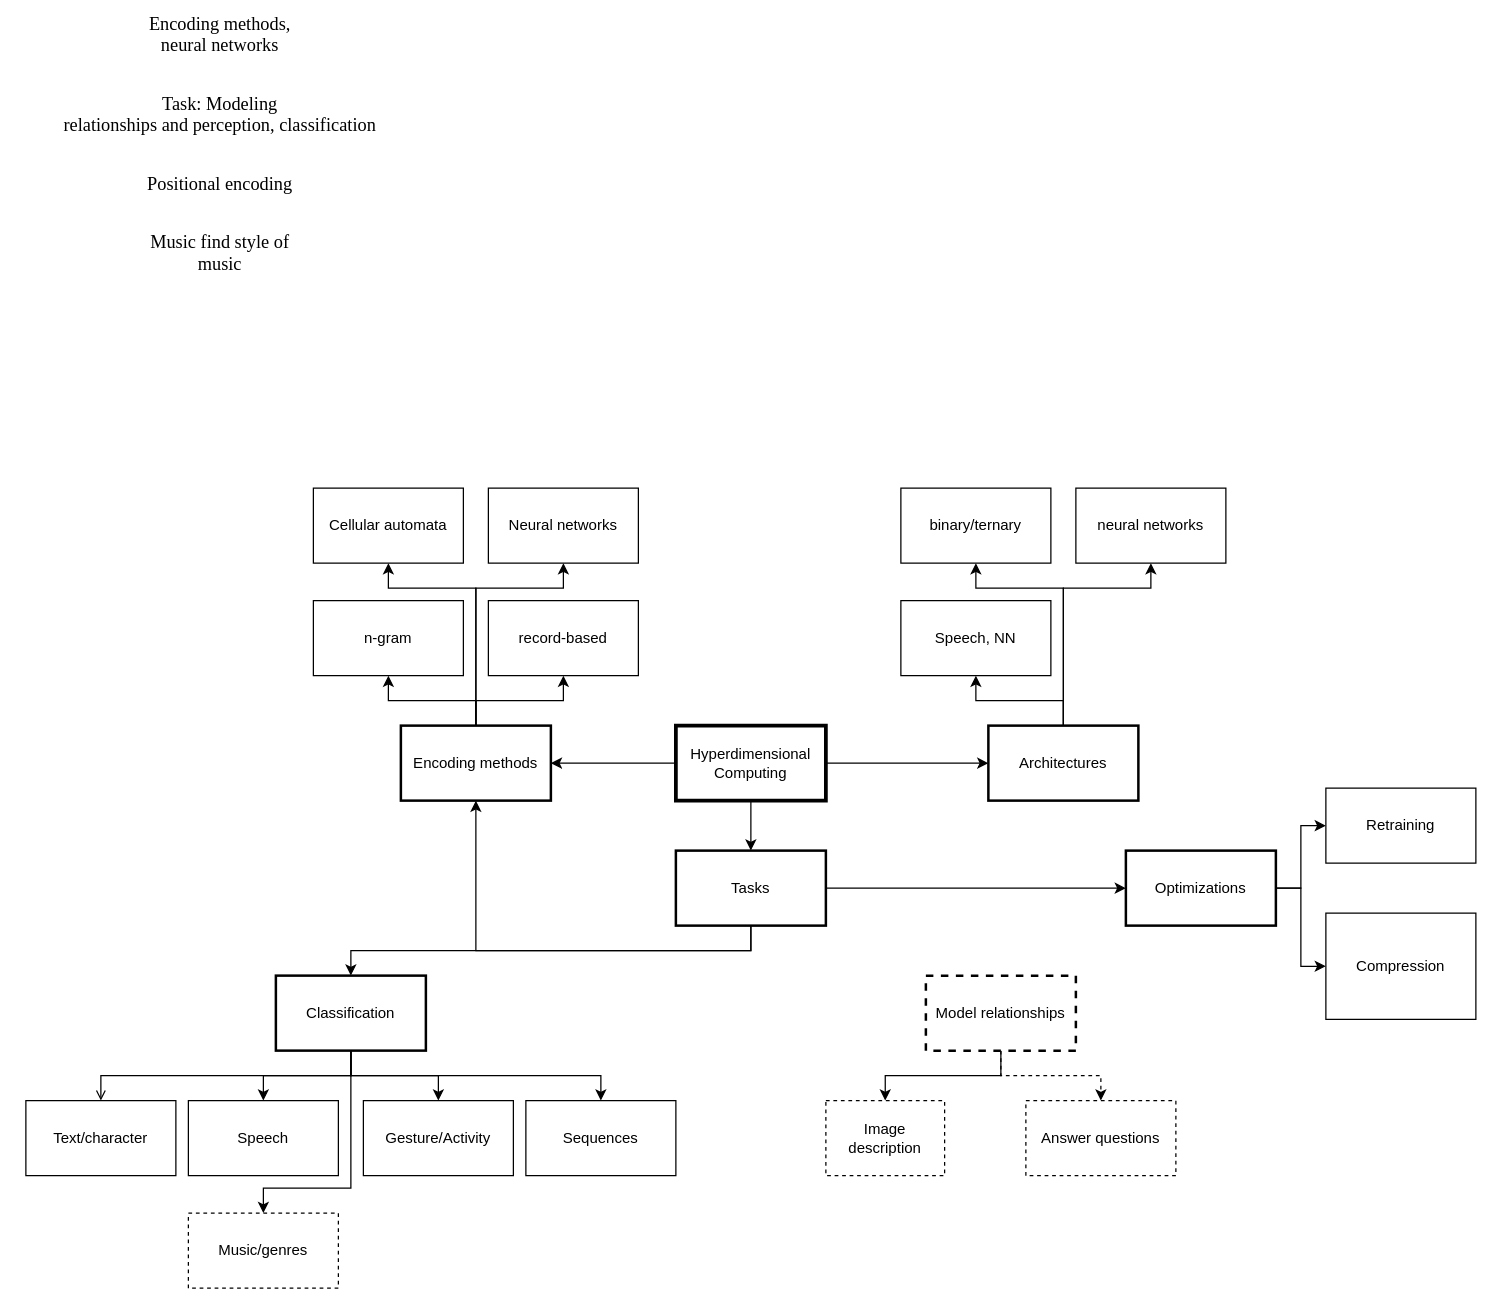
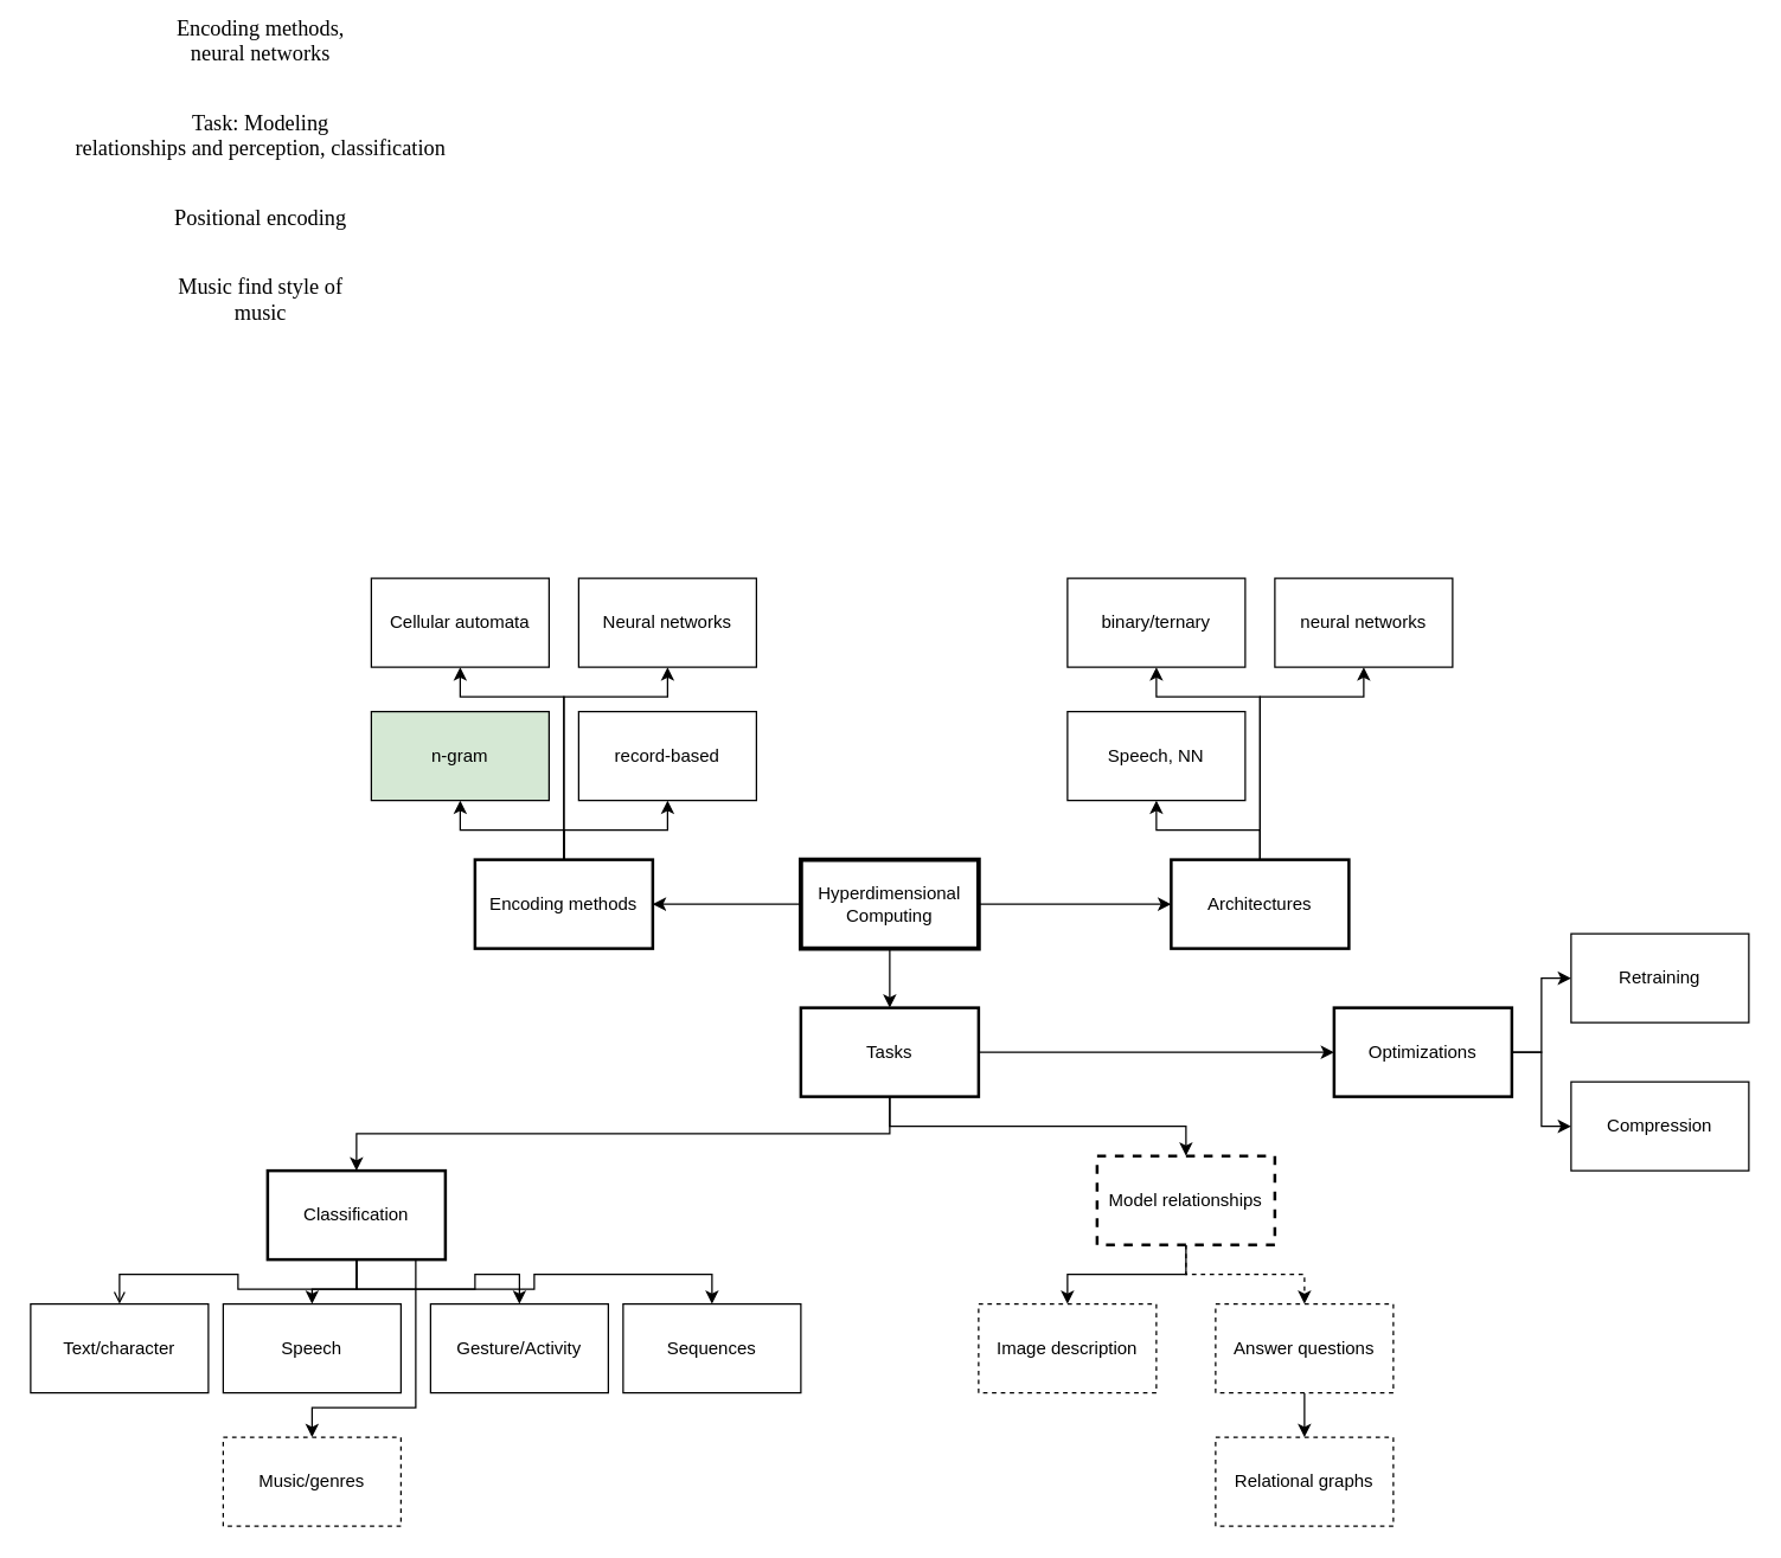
  <mxCell id="0" />
  <mxCell id="1" parent="0" />
  <mxCell id="2" value="&lt;p style=&quot;margin: 0in ; font-family: &amp;#34;calibri&amp;#34; ; font-size: 11.0pt&quot;&gt;Encoding methods,&lt;br/&gt;neural networks&lt;/p&gt;&lt;br/&gt;&lt;br/&gt;&lt;p style=&quot;margin: 0in ; font-family: &amp;#34;calibri&amp;#34; ; font-size: 11.0pt&quot;&gt;Task: Modeling&lt;br/&gt;relationships and perception, classification&lt;/p&gt;&lt;br/&gt;&lt;br/&gt;&lt;p style=&quot;margin: 0in ; font-family: &amp;#34;calibri&amp;#34; ; font-size: 11.0pt&quot;&gt;Positional encoding&lt;/p&gt;&lt;br/&gt;&lt;br/&gt;&lt;p style=&quot;margin: 0in ; font-family: &amp;#34;calibri&amp;#34; ; font-size: 11.0pt&quot;&gt;Music find style of&lt;br/&gt;music&lt;/p&gt;" style="text;html=1;align=center;verticalAlign=middle;resizable=0;points=[];autosize=1;" parent="1" vertex="1"><mxGeometry x="40" y="20" width="270" height="190" as="geometry" /></mxCell>
  <mxCell id="3" style="edgeStyle=orthogonalEdgeStyle;rounded=0;orthogonalLoop=1;jettySize=auto;html=1;exitX=0.5;exitY=1;exitDx=0;exitDy=0;entryX=0.5;entryY=0;entryDx=0;entryDy=0;" parent="1" source="6" target="17" edge="1"><mxGeometry relative="1" as="geometry" /></mxCell>
  <mxCell id="4" style="edgeStyle=orthogonalEdgeStyle;rounded=0;orthogonalLoop=1;jettySize=auto;html=1;exitX=0;exitY=0.5;exitDx=0;exitDy=0;entryX=1;entryY=0.5;entryDx=0;entryDy=0;" parent="1" source="6" target="11" edge="1"><mxGeometry relative="1" as="geometry" /></mxCell>
  <mxCell id="5" style="edgeStyle=orthogonalEdgeStyle;rounded=0;orthogonalLoop=1;jettySize=auto;html=1;exitX=1;exitY=0.5;exitDx=0;exitDy=0;entryX=0;entryY=0.5;entryDx=0;entryDy=0;" parent="1" source="6" target="40" edge="1"><mxGeometry relative="1" as="geometry" /></mxCell>
  <mxCell id="6" value="Hyperdimensional Computing" style="rounded=0;whiteSpace=wrap;html=1;strokeWidth=3;" parent="1" vertex="1"><mxGeometry x="540" y="580" width="120" height="60" as="geometry" /></mxCell>
  <mxCell id="7" style="edgeStyle=orthogonalEdgeStyle;rounded=0;orthogonalLoop=1;jettySize=auto;html=1;exitX=0.5;exitY=0;exitDx=0;exitDy=0;entryX=0.5;entryY=1;entryDx=0;entryDy=0;" parent="1" source="11" target="12" edge="1"><mxGeometry relative="1" as="geometry" /></mxCell>
  <mxCell id="8" style="edgeStyle=orthogonalEdgeStyle;rounded=0;orthogonalLoop=1;jettySize=auto;html=1;exitX=0.5;exitY=0;exitDx=0;exitDy=0;entryX=0.5;entryY=1;entryDx=0;entryDy=0;" parent="1" source="11" target="13" edge="1"><mxGeometry relative="1" as="geometry" /></mxCell>
  <mxCell id="9" style="edgeStyle=orthogonalEdgeStyle;rounded=0;orthogonalLoop=1;jettySize=auto;html=1;exitX=0.5;exitY=0;exitDx=0;exitDy=0;entryX=0.5;entryY=1;entryDx=0;entryDy=0;" parent="1" source="11" target="24" edge="1"><mxGeometry relative="1" as="geometry"><Array as="points"><mxPoint x="380" y="470" /><mxPoint x="310" y="470" /></Array></mxGeometry></mxCell>
  <mxCell id="10" style="edgeStyle=orthogonalEdgeStyle;rounded=0;orthogonalLoop=1;jettySize=auto;html=1;exitX=0.5;exitY=0;exitDx=0;exitDy=0;entryX=0.5;entryY=1;entryDx=0;entryDy=0;" parent="1" source="11" target="25" edge="1"><mxGeometry relative="1" as="geometry"><Array as="points"><mxPoint x="380" y="470" /><mxPoint x="450" y="470" /></Array></mxGeometry></mxCell>
  <mxCell id="11" value="Encoding methods" style="rounded=0;whiteSpace=wrap;html=1;strokeWidth=2;" parent="1" vertex="1"><mxGeometry x="320" y="580" width="120" height="60" as="geometry" /></mxCell>
- <mxCell id="12" value="n-gram" style="rounded=0;whiteSpace=wrap;html=1;" parent="1" vertex="1"><mxGeometry x="250" y="480" width="120" height="60" as="geometry" /></mxCell>
+ <mxCell id="12" value="n-gram" style="rounded=0;whiteSpace=wrap;html=1;fillColor=#d5e8d4;" parent="1" vertex="1"><mxGeometry x="250" y="480" width="120" height="60" as="geometry" /></mxCell>
  <mxCell id="13" value="record-based" style="rounded=0;whiteSpace=wrap;html=1;" parent="1" vertex="1"><mxGeometry x="390" y="480" width="120" height="60" as="geometry" /></mxCell>
  <mxCell id="14" style="edgeStyle=orthogonalEdgeStyle;rounded=0;orthogonalLoop=1;jettySize=auto;html=1;exitX=0.5;exitY=1;exitDx=0;exitDy=0;" parent="1" source="17" target="23" edge="1"><mxGeometry relative="1" as="geometry" /></mxCell>
- <mxCell id="15" style="edgeStyle=orthogonalEdgeStyle;rounded=0;orthogonalLoop=1;jettySize=auto;html=1;exitX=0.5;exitY=1;exitDx=0;exitDy=0;" parent="1" source="17" target="11" edge="1"><mxGeometry relative="1" as="geometry" /></mxCell>
+ <mxCell id="15" style="edgeStyle=orthogonalEdgeStyle;rounded=0;orthogonalLoop=1;jettySize=auto;html=1;exitX=0.5;exitY=1;exitDx=0;exitDy=0;" parent="1" source="17" target="32" edge="1"><mxGeometry relative="1" as="geometry" /></mxCell>
  <mxCell id="16" style="edgeStyle=orthogonalEdgeStyle;rounded=0;orthogonalLoop=1;jettySize=auto;html=1;exitX=1;exitY=0.5;exitDx=0;exitDy=0;entryX=0;entryY=0.5;entryDx=0;entryDy=0;" edge="1" parent="1" source="17" target="47"><mxGeometry relative="1" as="geometry" /></mxCell>
  <mxCell id="17" value="Tasks" style="rounded=0;whiteSpace=wrap;html=1;strokeWidth=2;" parent="1" vertex="1"><mxGeometry x="540" y="680" width="120" height="60" as="geometry" /></mxCell>
  <mxCell id="18" style="edgeStyle=orthogonalEdgeStyle;rounded=0;orthogonalLoop=1;jettySize=auto;html=1;exitX=0.5;exitY=1;exitDx=0;exitDy=0;entryX=0.5;entryY=0;entryDx=0;entryDy=0;endArrow=open;" parent="1" source="23" target="26" edge="1"><mxGeometry relative="1" as="geometry" /></mxCell>
  <mxCell id="19" style="edgeStyle=orthogonalEdgeStyle;rounded=0;orthogonalLoop=1;jettySize=auto;html=1;exitX=0.5;exitY=1;exitDx=0;exitDy=0;entryX=0.5;entryY=0;entryDx=0;entryDy=0;" parent="1" source="23" target="27" edge="1"><mxGeometry relative="1" as="geometry" /></mxCell>
  <mxCell id="20" style="edgeStyle=orthogonalEdgeStyle;rounded=0;orthogonalLoop=1;jettySize=auto;html=1;exitX=0.5;exitY=1;exitDx=0;exitDy=0;" parent="1" source="23" target="28" edge="1"><mxGeometry relative="1" as="geometry" /></mxCell>
  <mxCell id="21" style="edgeStyle=orthogonalEdgeStyle;rounded=0;orthogonalLoop=1;jettySize=auto;html=1;exitX=0.5;exitY=1;exitDx=0;exitDy=0;" parent="1" source="23" target="29" edge="1"><mxGeometry relative="1" as="geometry" /></mxCell>
  <mxCell id="22" style="edgeStyle=orthogonalEdgeStyle;rounded=0;orthogonalLoop=1;jettySize=auto;html=1;exitX=0.5;exitY=1;exitDx=0;exitDy=0;entryX=0.5;entryY=0;entryDx=0;entryDy=0;" parent="1" source="23" target="36" edge="1"><mxGeometry relative="1" as="geometry"><Array as="points"><mxPoint x="280" y="950" /><mxPoint x="210" y="950" /></Array></mxGeometry></mxCell>
- <mxCell id="23" value="Classification" style="rounded=0;whiteSpace=wrap;html=1;strokeWidth=2;" parent="1" vertex="1"><mxGeometry x="220" y="780" width="120" height="60" as="geometry" /></mxCell>
+ <mxCell id="23" value="Classification" style="rounded=0;whiteSpace=wrap;html=1;strokeWidth=2;" parent="1" vertex="1"><mxGeometry x="180" y="790" width="120" height="60" as="geometry" /></mxCell>
  <mxCell id="24" value="Cellular automata" style="rounded=0;whiteSpace=wrap;html=1;" parent="1" vertex="1"><mxGeometry x="250" y="390" width="120" height="60" as="geometry" /></mxCell>
  <mxCell id="25" value="Neural networks" style="rounded=0;whiteSpace=wrap;html=1;" parent="1" vertex="1"><mxGeometry x="390" y="390" width="120" height="60" as="geometry" /></mxCell>
  <mxCell id="26" value="Text/character" style="rounded=0;whiteSpace=wrap;html=1;" parent="1" vertex="1"><mxGeometry y="880" width="120" height="60" as="geometry" x="20" /></mxCell>
  <mxCell id="27" value="Speech" style="rounded=0;whiteSpace=wrap;html=1;" parent="1" vertex="1"><mxGeometry x="150" y="880" width="120" height="60" as="geometry" /></mxCell>
  <mxCell id="28" value="Gesture/Activity" style="rounded=0;whiteSpace=wrap;html=1;" parent="1" vertex="1"><mxGeometry x="290" y="880" width="120" height="60" as="geometry" /></mxCell>
  <mxCell id="29" value="Sequences" style="rounded=0;whiteSpace=wrap;html=1;" parent="1" vertex="1"><mxGeometry x="420" y="880" width="120" height="60" as="geometry" /></mxCell>
  <mxCell id="30" style="edgeStyle=orthogonalEdgeStyle;rounded=0;orthogonalLoop=1;jettySize=auto;html=1;exitX=0.5;exitY=1;exitDx=0;exitDy=0;" parent="1" source="32" target="33" edge="1"><mxGeometry relative="1" as="geometry" /></mxCell>
  <mxCell id="31" style="edgeStyle=orthogonalEdgeStyle;rounded=0;orthogonalLoop=1;jettySize=auto;html=1;exitX=0.5;exitY=1;exitDx=0;exitDy=0;entryX=0.5;entryY=0;entryDx=0;entryDy=0;dashed=1;" parent="1" source="32" target="35" edge="1"><mxGeometry relative="1" as="geometry" /></mxCell>
  <mxCell id="32" value="Model relationships" style="rounded=0;whiteSpace=wrap;html=1;dashed=1;strokeWidth=2;" parent="1" vertex="1"><mxGeometry x="740" y="780" width="120" height="60" as="geometry" /></mxCell>
- <mxCell id="33" value="Image description" style="rounded=0;whiteSpace=wrap;html=1;dashed=1;" parent="1" vertex="1"><mxGeometry x="660" y="880" width="95" height="60" as="geometry" /></mxCell>
+ <mxCell id="33" value="Image description" style="rounded=0;whiteSpace=wrap;html=1;dashed=1;" parent="1" vertex="1"><mxGeometry x="660" y="880" width="120" height="60" as="geometry" /></mxCell>
+ <mxCell id="34" style="edgeStyle=orthogonalEdgeStyle;rounded=0;orthogonalLoop=1;jettySize=auto;html=1;exitX=0.5;exitY=1;exitDx=0;exitDy=0;entryX=0.5;entryY=0;entryDx=0;entryDy=0;" parent="1" source="35" target="44" edge="1"><mxGeometry relative="1" as="geometry" /></mxCell>
  <mxCell id="35" value="Answer questions" style="rounded=0;whiteSpace=wrap;html=1;dashed=1;" parent="1" vertex="1"><mxGeometry x="820" y="880" width="120" height="60" as="geometry" /></mxCell>
  <mxCell id="36" value="Music/genres" style="rounded=0;whiteSpace=wrap;html=1;dashed=1;" parent="1" vertex="1"><mxGeometry x="150" y="970" width="120" height="60" as="geometry" /></mxCell>
  <mxCell id="37" style="edgeStyle=orthogonalEdgeStyle;rounded=0;orthogonalLoop=1;jettySize=auto;html=1;exitX=0.5;exitY=0;exitDx=0;exitDy=0;entryX=0.5;entryY=1;entryDx=0;entryDy=0;" parent="1" source="40" target="41" edge="1"><mxGeometry relative="1" as="geometry" /></mxCell>
  <mxCell id="38" style="edgeStyle=orthogonalEdgeStyle;rounded=0;orthogonalLoop=1;jettySize=auto;html=1;exitX=0.5;exitY=0;exitDx=0;exitDy=0;entryX=0.5;entryY=1;entryDx=0;entryDy=0;" parent="1" source="40" target="42" edge="1"><mxGeometry relative="1" as="geometry"><Array as="points"><mxPoint x="850" y="470" /><mxPoint x="780" y="470" /></Array></mxGeometry></mxCell>
  <mxCell id="39" style="edgeStyle=orthogonalEdgeStyle;rounded=0;orthogonalLoop=1;jettySize=auto;html=1;exitX=0.5;exitY=0;exitDx=0;exitDy=0;entryX=0.5;entryY=1;entryDx=0;entryDy=0;" parent="1" source="40" target="43" edge="1"><mxGeometry relative="1" as="geometry"><Array as="points"><mxPoint x="850" y="470" /><mxPoint x="920" y="470" /></Array></mxGeometry></mxCell>
  <mxCell id="40" value="Architectures" style="rounded=0;whiteSpace=wrap;html=1;strokeWidth=2;" parent="1" vertex="1"><mxGeometry x="790" y="580" width="120" height="60" as="geometry" /></mxCell>
  <mxCell id="41" value="Speech, NN" style="rounded=0;whiteSpace=wrap;html=1;" parent="1" vertex="1"><mxGeometry x="720" y="480" width="120" height="60" as="geometry" /></mxCell>
  <mxCell id="42" value="binary/ternary" style="rounded=0;whiteSpace=wrap;html=1;" parent="1" vertex="1"><mxGeometry x="720" y="390" width="120" height="60" as="geometry" /></mxCell>
  <mxCell id="43" value="neural networks" style="rounded=0;whiteSpace=wrap;html=1;" parent="1" vertex="1"><mxGeometry x="860" y="390" width="120" height="60" as="geometry" /></mxCell>
+ <mxCell id="44" value="Relational graphs" style="rounded=0;whiteSpace=wrap;html=1;dashed=1;" parent="1" vertex="1"><mxGeometry x="820" y="970" width="120" height="60" as="geometry" /></mxCell>
  <mxCell id="45" style="edgeStyle=orthogonalEdgeStyle;rounded=0;orthogonalLoop=1;jettySize=auto;html=1;exitX=1;exitY=0.5;exitDx=0;exitDy=0;entryX=0;entryY=0.5;entryDx=0;entryDy=0;" edge="1" parent="1" source="47" target="48"><mxGeometry relative="1" as="geometry" /></mxCell>
  <mxCell id="46" style="edgeStyle=orthogonalEdgeStyle;rounded=0;orthogonalLoop=1;jettySize=auto;html=1;exitX=1;exitY=0.5;exitDx=0;exitDy=0;entryX=0;entryY=0.5;entryDx=0;entryDy=0;" edge="1" parent="1" source="47" target="49"><mxGeometry relative="1" as="geometry" /></mxCell>
  <mxCell id="47" value="Optimizations" style="rounded=0;whiteSpace=wrap;html=1;strokeWidth=2;" vertex="1" parent="1"><mxGeometry x="900" y="680" width="120" height="60" as="geometry" /></mxCell>
  <mxCell id="48" value="Retraining" style="rounded=0;whiteSpace=wrap;html=1;" vertex="1" parent="1"><mxGeometry x="1060" y="630" width="120" height="60" as="geometry" /></mxCell>
- <mxCell id="49" value="Compression" style="rounded=0;whiteSpace=wrap;html=1;" vertex="1" parent="1"><mxGeometry x="1060" y="730" width="120" height="85" as="geometry" /></mxCell>
+ <mxCell id="49" value="Compression" style="rounded=0;whiteSpace=wrap;html=1;" vertex="1" parent="1"><mxGeometry x="1060" y="730" width="120" height="60" as="geometry" /></mxCell>
